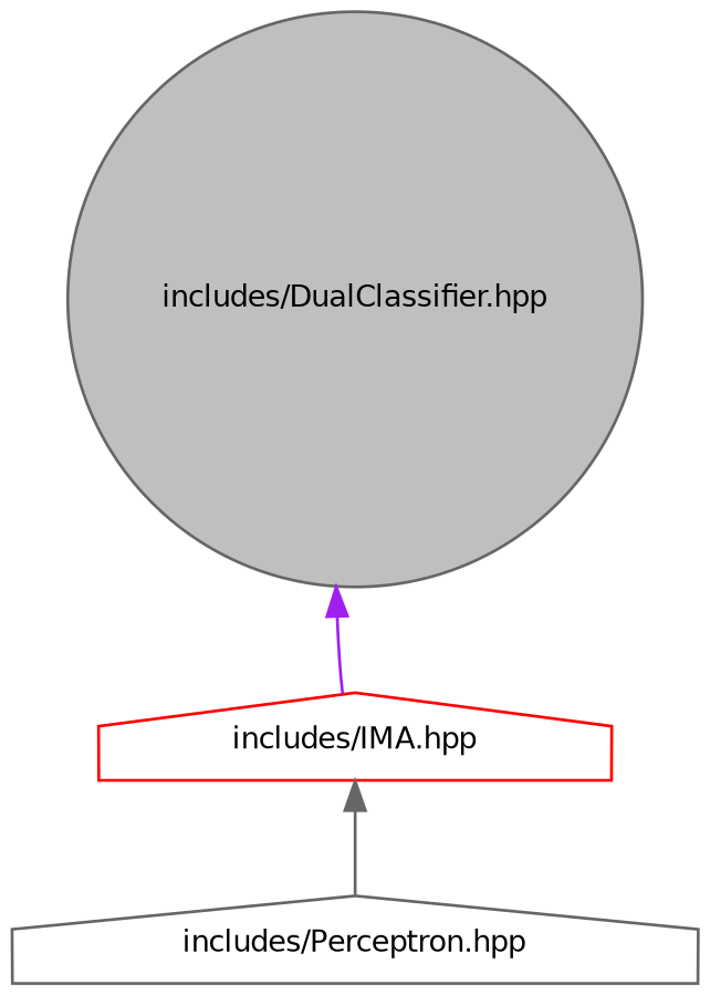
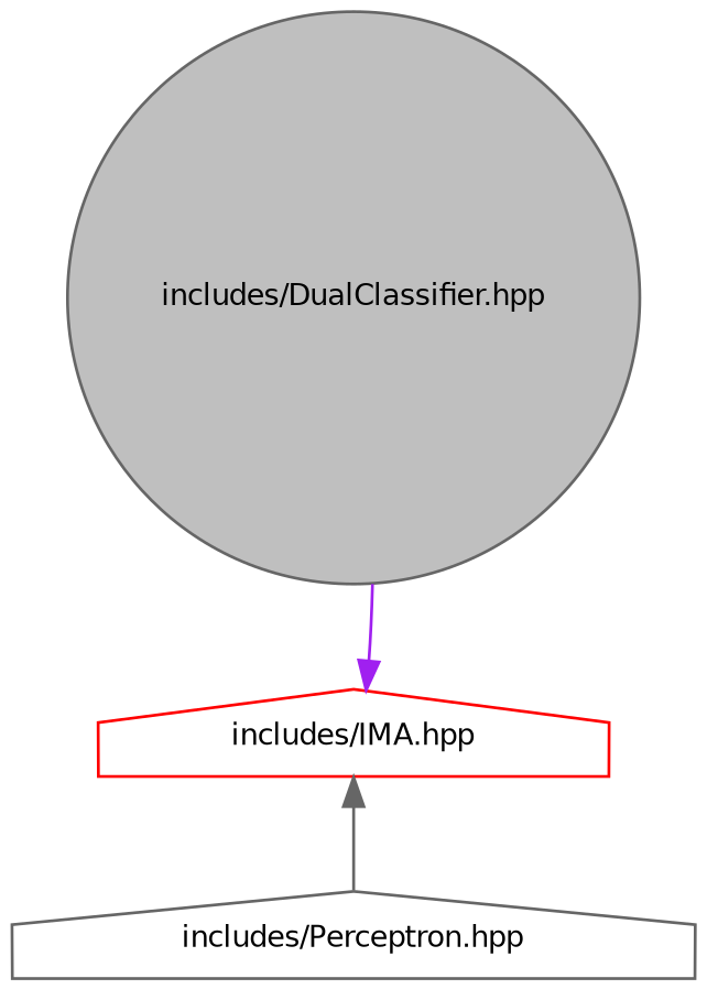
  digraph {
    node [color=gray40 fillcolor=white fontname=Helvetica fontsize=10 shape=house style=filled]
    edge [dir=back fontname=Helvetica fontsize=10 labelfontname=Helvetica labelfontsize=10 style=solid]
    n1 [fillcolor=grey75 fontcolor=black height=0.2 label="includes/DualClassifier.hpp" shape=circle width=0.4]
    n2 [color=red height=0.2 label="includes/IMA.hpp" width=0.4]
    n3 [height=0.2 label="includes/Perceptron.hpp" width=0.4]
-   n1 -> n2 [color=purple]
+   n2 -> n1 [color=purple]
    n2 -> n3 [color=gray40]
  }
